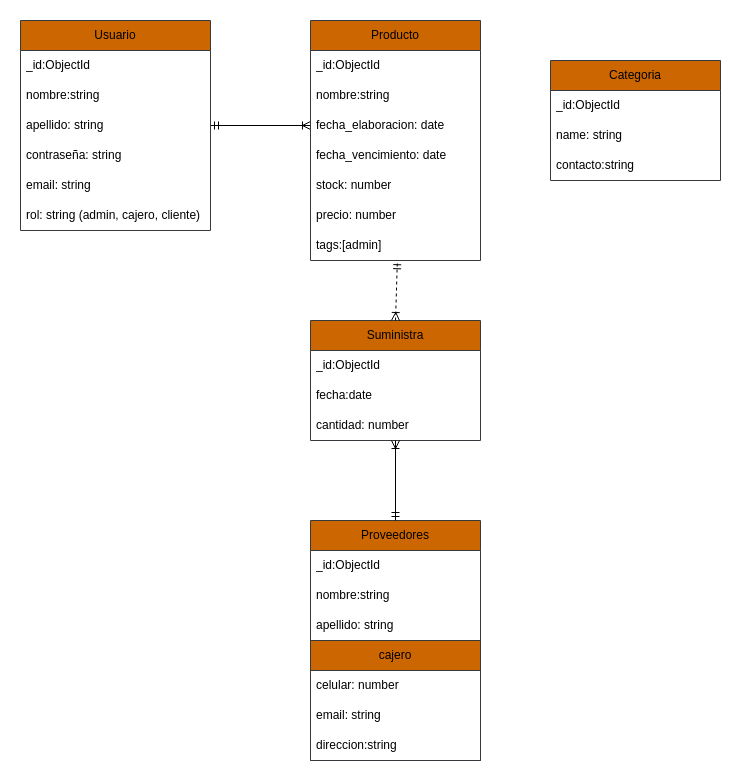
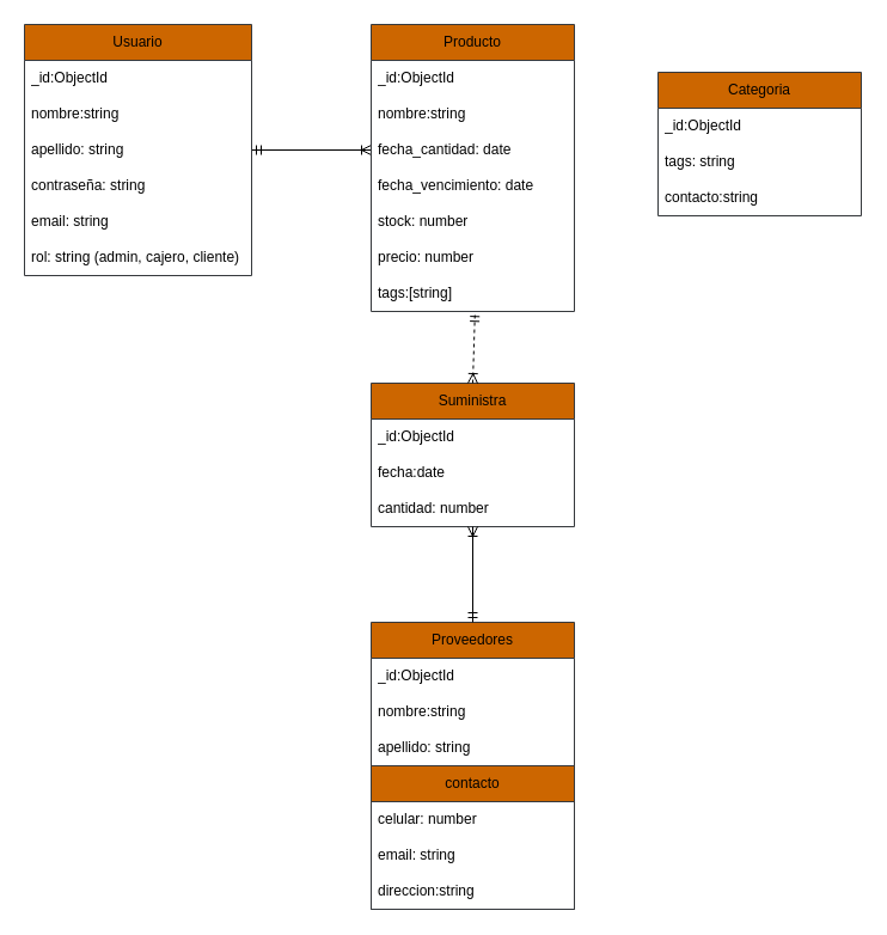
  <mxCell id="0" />
  <mxCell id="1" parent="0" />
  <mxCell id="2" style="edgeStyle=orthogonalEdgeStyle;rounded=0;orthogonalLoop=1;jettySize=auto;html=1;entryX=0;entryY=0.5;entryDx=0;entryDy=0;endArrow=ERoneToMany;endFill=0;startArrow=ERmandOne;startFill=0;" parent="1" source="3" target="13" edge="1"><mxGeometry relative="1" as="geometry" /></mxCell>
  <mxCell id="3" value="Usuario" style="swimlane;fontStyle=0;childLayout=stackLayout;horizontal=1;startSize=30;horizontalStack=0;resizeParent=1;resizeParentMax=0;resizeLast=0;collapsible=1;marginBottom=0;whiteSpace=wrap;html=1;fillColor=#CC6600;strokeColor=#36393d;" parent="1" vertex="1"><mxGeometry x="20" y="20" width="190" height="210" as="geometry" /></mxCell>
  <mxCell id="4" value="_id:ObjectId" style="text;strokeColor=none;fillColor=none;align=left;verticalAlign=middle;spacingLeft=4;spacingRight=4;overflow=hidden;points=[[0,0.5],[1,0.5]];portConstraint=eastwest;rotatable=0;whiteSpace=wrap;html=1;" parent="3" vertex="1"><mxGeometry y="30" width="190" height="30" as="geometry" /></mxCell>
  <mxCell id="5" value="nombre:string" style="text;strokeColor=none;fillColor=none;align=left;verticalAlign=middle;spacingLeft=4;spacingRight=4;overflow=hidden;points=[[0,0.5],[1,0.5]];portConstraint=eastwest;rotatable=0;whiteSpace=wrap;html=1;" parent="3" vertex="1"><mxGeometry y="60" width="190" height="30" as="geometry" /></mxCell>
  <mxCell id="6" value="apellido: string" style="text;strokeColor=none;fillColor=none;align=left;verticalAlign=middle;spacingLeft=4;spacingRight=4;overflow=hidden;points=[[0,0.5],[1,0.5]];portConstraint=eastwest;rotatable=0;whiteSpace=wrap;html=1;" parent="3" vertex="1"><mxGeometry y="90" width="190" height="30" as="geometry" /></mxCell>
  <mxCell id="7" value="contraseña: string" style="text;strokeColor=none;fillColor=none;align=left;verticalAlign=middle;spacingLeft=4;spacingRight=4;overflow=hidden;points=[[0,0.5],[1,0.5]];portConstraint=eastwest;rotatable=0;whiteSpace=wrap;html=1;" parent="3" vertex="1"><mxGeometry y="120" width="190" height="30" as="geometry" /></mxCell>
  <mxCell id="8" value="email: string" style="text;strokeColor=none;fillColor=none;align=left;verticalAlign=middle;spacingLeft=4;spacingRight=4;overflow=hidden;points=[[0,0.5],[1,0.5]];portConstraint=eastwest;rotatable=0;whiteSpace=wrap;html=1;" parent="3" vertex="1"><mxGeometry y="150" width="190" height="30" as="geometry" /></mxCell>
  <mxCell id="9" value="rol: string (admin, cajero, cliente)" style="text;strokeColor=none;fillColor=none;align=left;verticalAlign=middle;spacingLeft=4;spacingRight=4;overflow=hidden;points=[[0,0.5],[1,0.5]];portConstraint=eastwest;rotatable=0;whiteSpace=wrap;html=1;" parent="3" vertex="1"><mxGeometry y="180" width="190" height="30" as="geometry" /></mxCell>
  <mxCell id="10" value="Producto" style="swimlane;fontStyle=0;childLayout=stackLayout;horizontal=1;startSize=30;horizontalStack=0;resizeParent=1;resizeParentMax=0;resizeLast=0;collapsible=1;marginBottom=0;whiteSpace=wrap;html=1;fillColor=#CC6600;strokeColor=#36393d;" parent="1" vertex="1"><mxGeometry x="310" y="20" width="170" height="240" as="geometry" /></mxCell>
  <mxCell id="11" value="_id:ObjectId" style="text;strokeColor=none;fillColor=none;align=left;verticalAlign=middle;spacingLeft=4;spacingRight=4;overflow=hidden;points=[[0,0.5],[1,0.5]];portConstraint=eastwest;rotatable=0;whiteSpace=wrap;html=1;" parent="10" vertex="1"><mxGeometry y="30" width="170" height="30" as="geometry" /></mxCell>
  <mxCell id="12" value="nombre:string" style="text;strokeColor=none;fillColor=none;align=left;verticalAlign=middle;spacingLeft=4;spacingRight=4;overflow=hidden;points=[[0,0.5],[1,0.5]];portConstraint=eastwest;rotatable=0;whiteSpace=wrap;html=1;" parent="10" vertex="1"><mxGeometry y="60" width="170" height="30" as="geometry" /></mxCell>
- <mxCell id="13" value="fecha_elaboracion: date" style="text;strokeColor=none;fillColor=none;align=left;verticalAlign=middle;spacingLeft=4;spacingRight=4;overflow=hidden;points=[[0,0.5],[1,0.5]];portConstraint=eastwest;rotatable=0;whiteSpace=wrap;html=1;" parent="10" vertex="1"><mxGeometry y="90" width="170" height="30" as="geometry" /></mxCell>
+ <mxCell id="13" value="fecha_cantidad: date" style="text;strokeColor=none;fillColor=none;align=left;verticalAlign=middle;spacingLeft=4;spacingRight=4;overflow=hidden;points=[[0,0.5],[1,0.5]];portConstraint=eastwest;rotatable=0;whiteSpace=wrap;html=1;" parent="10" vertex="1"><mxGeometry y="90" width="170" height="30" as="geometry" /></mxCell>
  <mxCell id="14" value="fecha_vencimiento: date" style="text;strokeColor=none;fillColor=none;align=left;verticalAlign=middle;spacingLeft=4;spacingRight=4;overflow=hidden;points=[[0,0.5],[1,0.5]];portConstraint=eastwest;rotatable=0;whiteSpace=wrap;html=1;" parent="10" vertex="1"><mxGeometry y="120" width="170" height="30" as="geometry" /></mxCell>
  <mxCell id="15" value="stock: number" style="text;strokeColor=none;fillColor=none;align=left;verticalAlign=middle;spacingLeft=4;spacingRight=4;overflow=hidden;points=[[0,0.5],[1,0.5]];portConstraint=eastwest;rotatable=0;whiteSpace=wrap;html=1;" parent="10" vertex="1"><mxGeometry y="150" width="170" height="30" as="geometry" /></mxCell>
  <mxCell id="16" value="precio: number" style="text;strokeColor=none;fillColor=none;align=left;verticalAlign=middle;spacingLeft=4;spacingRight=4;overflow=hidden;points=[[0,0.5],[1,0.5]];portConstraint=eastwest;rotatable=0;whiteSpace=wrap;html=1;" parent="10" vertex="1"><mxGeometry y="180" width="170" height="30" as="geometry" /></mxCell>
- <mxCell id="17" value="tags:[admin]" style="text;strokeColor=none;fillColor=none;align=left;verticalAlign=middle;spacingLeft=4;spacingRight=4;overflow=hidden;points=[[0,0.5],[1,0.5]];portConstraint=eastwest;rotatable=0;whiteSpace=wrap;html=1;" parent="10" vertex="1"><mxGeometry y="210" width="170" height="30" as="geometry" /></mxCell>
+ <mxCell id="17" value="tags:[string]" style="text;strokeColor=none;fillColor=none;align=left;verticalAlign=middle;spacingLeft=4;spacingRight=4;overflow=hidden;points=[[0,0.5],[1,0.5]];portConstraint=eastwest;rotatable=0;whiteSpace=wrap;html=1;" parent="10" vertex="1"><mxGeometry y="210" width="170" height="30" as="geometry" /></mxCell>
  <mxCell id="18" value="Proveedores" style="swimlane;fontStyle=0;childLayout=stackLayout;horizontal=1;startSize=30;horizontalStack=0;resizeParent=1;resizeParentMax=0;resizeLast=0;collapsible=1;marginBottom=0;whiteSpace=wrap;html=1;fillColor=#CC6600;strokeColor=#36393d;" parent="1" vertex="1"><mxGeometry x="310" y="520" width="170" height="240" as="geometry" /></mxCell>
  <mxCell id="19" value="_id:ObjectId" style="text;strokeColor=none;fillColor=none;align=left;verticalAlign=middle;spacingLeft=4;spacingRight=4;overflow=hidden;points=[[0,0.5],[1,0.5]];portConstraint=eastwest;rotatable=0;whiteSpace=wrap;html=1;" parent="18" vertex="1"><mxGeometry y="30" width="170" height="30" as="geometry" /></mxCell>
  <mxCell id="20" value="nombre:string" style="text;strokeColor=none;fillColor=none;align=left;verticalAlign=middle;spacingLeft=4;spacingRight=4;overflow=hidden;points=[[0,0.5],[1,0.5]];portConstraint=eastwest;rotatable=0;whiteSpace=wrap;html=1;" parent="18" vertex="1"><mxGeometry y="60" width="170" height="30" as="geometry" /></mxCell>
  <mxCell id="21" value="apellido: string" style="text;strokeColor=none;fillColor=none;align=left;verticalAlign=middle;spacingLeft=4;spacingRight=4;overflow=hidden;points=[[0,0.5],[1,0.5]];portConstraint=eastwest;rotatable=0;whiteSpace=wrap;html=1;" parent="18" vertex="1"><mxGeometry y="90" width="170" height="30" as="geometry" /></mxCell>
- <mxCell id="22" value="cajero" style="swimlane;fontStyle=0;childLayout=stackLayout;horizontal=1;startSize=30;horizontalStack=0;resizeParent=1;resizeParentMax=0;resizeLast=0;collapsible=1;marginBottom=0;whiteSpace=wrap;html=1;fillColor=#CC6600;strokeColor=#36393d;" parent="18" vertex="1"><mxGeometry y="120" width="170" height="120" as="geometry" /></mxCell>
+ <mxCell id="22" value="contacto" style="swimlane;fontStyle=0;childLayout=stackLayout;horizontal=1;startSize=30;horizontalStack=0;resizeParent=1;resizeParentMax=0;resizeLast=0;collapsible=1;marginBottom=0;whiteSpace=wrap;html=1;fillColor=#CC6600;strokeColor=#36393d;" parent="18" vertex="1"><mxGeometry y="120" width="170" height="120" as="geometry" /></mxCell>
  <mxCell id="23" value="celular: number" style="text;strokeColor=none;fillColor=none;align=left;verticalAlign=middle;spacingLeft=4;spacingRight=4;overflow=hidden;points=[[0,0.5],[1,0.5]];portConstraint=eastwest;rotatable=0;whiteSpace=wrap;html=1;" parent="22" vertex="1"><mxGeometry y="30" width="170" height="30" as="geometry" /></mxCell>
  <mxCell id="24" value="email: string&amp;nbsp;" style="text;strokeColor=none;fillColor=none;align=left;verticalAlign=middle;spacingLeft=4;spacingRight=4;overflow=hidden;points=[[0,0.5],[1,0.5]];portConstraint=eastwest;rotatable=0;whiteSpace=wrap;html=1;" parent="22" vertex="1"><mxGeometry y="60" width="170" height="30" as="geometry" /></mxCell>
  <mxCell id="25" value="direccion:string" style="text;strokeColor=none;fillColor=none;align=left;verticalAlign=middle;spacingLeft=4;spacingRight=4;overflow=hidden;points=[[0,0.5],[1,0.5]];portConstraint=eastwest;rotatable=0;whiteSpace=wrap;html=1;" parent="22" vertex="1"><mxGeometry y="90" width="170" height="30" as="geometry" /></mxCell>
  <mxCell id="26" value="Categoria" style="swimlane;fontStyle=0;childLayout=stackLayout;horizontal=1;startSize=30;horizontalStack=0;resizeParent=1;resizeParentMax=0;resizeLast=0;collapsible=1;marginBottom=0;whiteSpace=wrap;html=1;fillColor=#CC6600;strokeColor=#36393d;" parent="1" vertex="1"><mxGeometry x="550" y="60" width="170" height="120" as="geometry" /></mxCell>
  <mxCell id="27" value="_id:ObjectId" style="text;strokeColor=none;fillColor=none;align=left;verticalAlign=middle;spacingLeft=4;spacingRight=4;overflow=hidden;points=[[0,0.5],[1,0.5]];portConstraint=eastwest;rotatable=0;whiteSpace=wrap;html=1;" parent="26" vertex="1"><mxGeometry y="30" width="170" height="30" as="geometry" /></mxCell>
- <mxCell id="28" value="name: string&amp;nbsp;" style="text;strokeColor=none;fillColor=none;align=left;verticalAlign=middle;spacingLeft=4;spacingRight=4;overflow=hidden;points=[[0,0.5],[1,0.5]];portConstraint=eastwest;rotatable=0;whiteSpace=wrap;html=1;" parent="26" vertex="1"><mxGeometry y="60" width="170" height="30" as="geometry" /></mxCell>
+ <mxCell id="28" value="tags: string&amp;nbsp;" style="text;strokeColor=none;fillColor=none;align=left;verticalAlign=middle;spacingLeft=4;spacingRight=4;overflow=hidden;points=[[0,0.5],[1,0.5]];portConstraint=eastwest;rotatable=0;whiteSpace=wrap;html=1;" parent="26" vertex="1"><mxGeometry y="60" width="170" height="30" as="geometry" /></mxCell>
  <mxCell id="29" value="contacto:string" style="text;strokeColor=none;fillColor=none;align=left;verticalAlign=middle;spacingLeft=4;spacingRight=4;overflow=hidden;points=[[0,0.5],[1,0.5]];portConstraint=eastwest;rotatable=0;whiteSpace=wrap;html=1;" parent="26" vertex="1"><mxGeometry y="90" width="170" height="30" as="geometry" /></mxCell>
  <mxCell id="30" value="Suministra" style="swimlane;fontStyle=0;childLayout=stackLayout;horizontal=1;startSize=30;horizontalStack=0;resizeParent=1;resizeParentMax=0;resizeLast=0;collapsible=1;marginBottom=0;whiteSpace=wrap;html=1;fillColor=#CC6600;strokeColor=#36393d;" parent="1" vertex="1"><mxGeometry x="310" y="320" width="170" height="120" as="geometry" /></mxCell>
  <mxCell id="31" value="_id:ObjectId" style="text;strokeColor=none;fillColor=none;align=left;verticalAlign=middle;spacingLeft=4;spacingRight=4;overflow=hidden;points=[[0,0.5],[1,0.5]];portConstraint=eastwest;rotatable=0;whiteSpace=wrap;html=1;" parent="30" vertex="1"><mxGeometry y="30" width="170" height="30" as="geometry" /></mxCell>
  <mxCell id="32" value="fecha:date" style="text;strokeColor=none;fillColor=none;align=left;verticalAlign=middle;spacingLeft=4;spacingRight=4;overflow=hidden;points=[[0,0.5],[1,0.5]];portConstraint=eastwest;rotatable=0;whiteSpace=wrap;html=1;" parent="30" vertex="1"><mxGeometry y="60" width="170" height="30" as="geometry" /></mxCell>
  <mxCell id="33" value="cantidad: number" style="text;strokeColor=none;fillColor=none;align=left;verticalAlign=middle;spacingLeft=4;spacingRight=4;overflow=hidden;points=[[0,0.5],[1,0.5]];portConstraint=eastwest;rotatable=0;whiteSpace=wrap;html=1;" parent="30" vertex="1"><mxGeometry y="90" width="170" height="30" as="geometry" /></mxCell>
  <mxCell id="34" value="" style="endArrow=ERmandOne;html=1;rounded=0;entryX=0.511;entryY=1.007;entryDx=0;entryDy=0;entryPerimeter=0;exitX=0.5;exitY=0;exitDx=0;exitDy=0;startArrow=ERoneToMany;startFill=0;endFill=0;dashed=1;" parent="1" source="30" target="17" edge="1"><mxGeometry relative="1" as="geometry"><mxPoint x="110" y="330" as="sourcePoint" /><mxPoint x="270" y="330" as="targetPoint" /></mxGeometry></mxCell>
  <mxCell id="35" value="" style="endArrow=ERmandOne;html=1;rounded=0;entryX=0.5;entryY=0;entryDx=0;entryDy=0;startArrow=ERoneToMany;startFill=0;endFill=0;" parent="1" target="18" edge="1"><mxGeometry relative="1" as="geometry"><mxPoint x="395" y="440" as="sourcePoint" /><mxPoint x="562" y="420" as="targetPoint" /></mxGeometry></mxCell>
